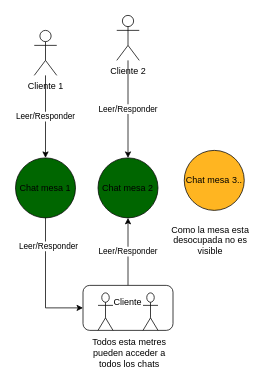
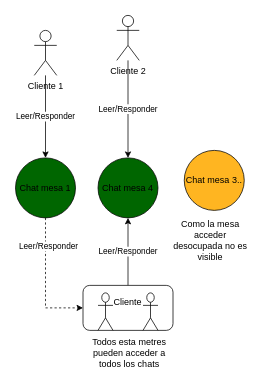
  <mxCell id="0" />
  <mxCell id="1" parent="0" />
  <mxCell id="2" value="Leer/Responder" style="edgeStyle=orthogonalEdgeStyle;rounded=0;orthogonalLoop=1;jettySize=auto;html=1;entryX=0.5;entryY=1;entryDx=0;entryDy=0;" edge="1" parent="1" source="3" target="7"><mxGeometry relative="1" as="geometry" /></mxCell>
  <mxCell id="3" value="Cliente&lt;br&gt;&lt;br&gt;" style="rounded=1;whiteSpace=wrap;html=1;" vertex="1" parent="1"><mxGeometry x="110" y="380" width="120" height="60" as="geometry" /></mxCell>
- <mxCell id="4" style="edgeStyle=orthogonalEdgeStyle;rounded=0;orthogonalLoop=1;jettySize=auto;html=1;exitX=0.5;exitY=1;exitDx=0;exitDy=0;entryX=0;entryY=0.5;entryDx=0;entryDy=0;" edge="1" parent="1" source="6" target="3"><mxGeometry relative="1" as="geometry" /></mxCell>
+ <mxCell id="4" style="edgeStyle=orthogonalEdgeStyle;rounded=0;orthogonalLoop=1;jettySize=auto;html=1;exitX=0.5;exitY=1;exitDx=0;exitDy=0;entryX=0;entryY=0.5;entryDx=0;entryDy=0;dashed=1;" edge="1" parent="1" source="6" target="3"><mxGeometry relative="1" as="geometry" /></mxCell>
  <mxCell id="5" value="Leer/Responder" style="edgeLabel;html=1;align=center;verticalAlign=middle;resizable=0;points=[];" vertex="1" connectable="0" parent="4"><mxGeometry x="-0.565" y="3" relative="1" as="geometry"><mxPoint as="offset" /></mxGeometry></mxCell>
  <mxCell id="6" value="Chat mesa 1" style="ellipse;whiteSpace=wrap;html=1;aspect=fixed;fillColor=#006600;" vertex="1" parent="1"><mxGeometry x="20" y="210" width="80" height="80" as="geometry" /></mxCell>
- <mxCell id="7" value="Chat mesa 2" style="ellipse;whiteSpace=wrap;html=1;aspect=fixed;fillColor=#006600;" vertex="1" parent="1"><mxGeometry x="130" y="210" width="80" height="80" as="geometry" /></mxCell>
+ <mxCell id="7" value="Chat mesa 4" style="ellipse;whiteSpace=wrap;html=1;aspect=fixed;fillColor=#006600;" vertex="1" parent="1"><mxGeometry x="130" y="210" width="80" height="80" as="geometry" /></mxCell>
  <mxCell id="8" value="Chat mesa 3.." style="ellipse;whiteSpace=wrap;html=1;aspect=fixed;fillColor=#FFB521;" vertex="1" parent="1"><mxGeometry x="245" y="200" width="80" height="80" as="geometry" /></mxCell>
  <mxCell id="9" value="&lt;br&gt;" style="shape=umlActor;verticalLabelPosition=bottom;verticalAlign=top;html=1;outlineConnect=0;" vertex="1" parent="1"><mxGeometry x="130" y="390" width="20" height="50" as="geometry" /></mxCell>
  <mxCell id="10" value="" style="shape=umlActor;verticalLabelPosition=bottom;verticalAlign=top;html=1;outlineConnect=0;" vertex="1" parent="1"><mxGeometry x="190" y="390" width="20" height="50" as="geometry" /></mxCell>
  <mxCell id="11" value="Leer/Responder" style="edgeStyle=orthogonalEdgeStyle;rounded=0;orthogonalLoop=1;jettySize=auto;html=1;entryX=0.5;entryY=0;entryDx=0;entryDy=0;" edge="1" parent="1" source="12" target="6"><mxGeometry relative="1" as="geometry" /></mxCell>
  <mxCell id="12" value="Cliente 1&lt;br&gt;" style="shape=umlActor;verticalLabelPosition=bottom;verticalAlign=top;html=1;outlineConnect=0;" vertex="1" parent="1"><mxGeometry x="45" y="40" width="30" height="60" as="geometry" /></mxCell>
  <mxCell id="13" value="Leer/Responder" style="edgeStyle=orthogonalEdgeStyle;rounded=0;orthogonalLoop=1;jettySize=auto;html=1;entryX=0.5;entryY=0;entryDx=0;entryDy=0;" edge="1" parent="1" source="14" target="7"><mxGeometry relative="1" as="geometry" /></mxCell>
  <mxCell id="14" value="Cliente 2&lt;br&gt;" style="shape=umlActor;verticalLabelPosition=bottom;verticalAlign=top;html=1;outlineConnect=0;" vertex="1" parent="1"><mxGeometry x="155" y="20" width="30" height="60" as="geometry" /></mxCell>
- <mxCell id="15" value="Como la mesa esta desocupada no es visible" style="text;html=1;strokeColor=none;fillColor=none;align=center;verticalAlign=middle;whiteSpace=wrap;rounded=0;" vertex="1" parent="1"><mxGeometry x="225" y="290" width="110" height="60" as="geometry" /></mxCell>
+ <mxCell id="15" value="Como la mesa acceder desocupada no es visible" style="text;html=1;strokeColor=none;fillColor=none;align=center;verticalAlign=middle;whiteSpace=wrap;rounded=0;" vertex="1" parent="1"><mxGeometry x="225" y="290" width="110" height="60" as="geometry" /></mxCell>
  <mxCell id="16" value="Todos esta metres pueden acceder a todos los chats" style="text;html=1;strokeColor=none;fillColor=none;align=center;verticalAlign=middle;whiteSpace=wrap;rounded=0;" vertex="1" parent="1"><mxGeometry x="114" y="450" width="116" height="40" as="geometry" /></mxCell>
